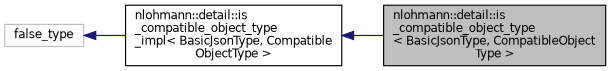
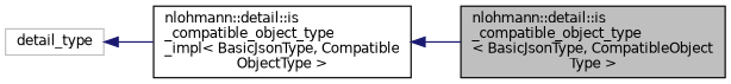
  digraph {
    rankdir=LR
    node [color=black fillcolor=white fontname=Helvetica fontsize=10 shape=record style=filled]
    edge [color=midnightblue dir=back fontname=Helvetica fontsize=10 labelfontname=Helvetica labelfontsize=10 style=solid]
    n1 [fillcolor=grey75 fontcolor=black height=0.2 label="nlohmann::detail::is\l_compatible_object_type\l\< BasicJsonType, CompatibleObject\lType \>" width=0.4]
    n2 [height=0.2 label="nlohmann::detail::is\l_compatible_object_type\l_impl\< BasicJsonType, Compatible\lObjectType \>" width=0.4]
-   n3 [color=grey75 height=0.2 label=false_type width=0.4]
+   n3 [color=grey75 height=0.2 label=detail_type width=0.4]
    n2 -> n1
    n3 -> n2
  }
